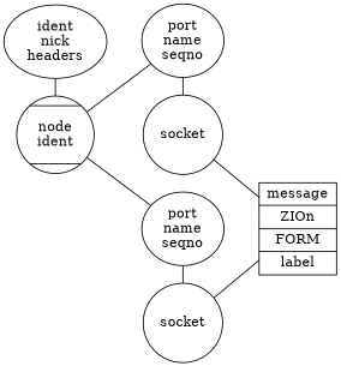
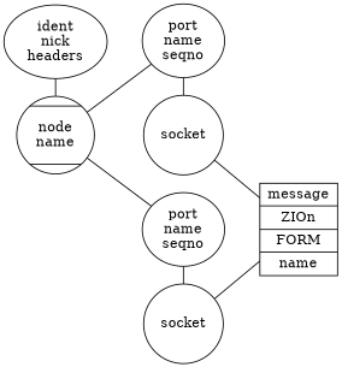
  graph {
    rankdir=LR
    n1 [label="ident\nnick\nheaders"]
-   n2 [label="node\nident" shape=Mcircle]
+   n2 [label="node\nname" shape=Mcircle]
    n3 [label="port\nname\nseqno"]
    n4 [label=socket shape=circle]
    n5 [label="port\nname\nseqno"]
    n6 [label=socket shape=circle]
-   n7 [label="{message}|{ZIOn}|{FORM}|{label}" shape=record]
+   n7 [label="{message}|{ZIOn}|{FORM}|{name}" shape=record]
    subgraph sub_1 {
      rank=same
      n1
      n2
    }
    subgraph sub_2 {
      rank=same
      n3
      n4
    }
    subgraph sub_3 {
      rank=same
      n5
      n6
    }
    n1 -- n2
    n2 -- n3
    n2 -- n5
    n3 -- n4
    n4 -- n7
    n5 -- n6
    n6 -- n7
  }
